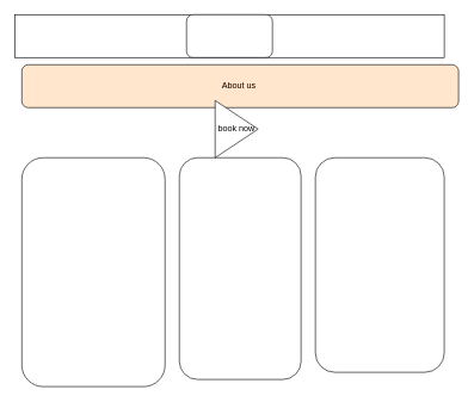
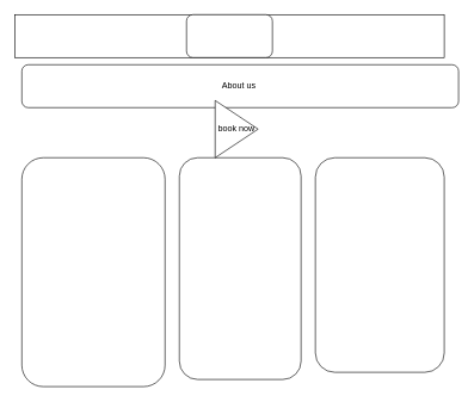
  <mxCell id="0" />
  <mxCell id="1" parent="0" />
  <mxCell id="2" value="" style="rounded=0;whiteSpace=wrap;html=1;" vertex="1" parent="1"><mxGeometry x="20" width="600" height="60" as="geometry" y="20" /></mxCell>
  <mxCell id="3" value="" style="rounded=1;whiteSpace=wrap;html=1;" vertex="1" parent="1"><mxGeometry x="260" width="120" height="60" as="geometry" y="20" /></mxCell>
  <mxCell id="4" value="" style="rounded=1;whiteSpace=wrap;html=1;" vertex="1" parent="1"><mxGeometry x="30" y="220" width="200" height="320" as="geometry" /></mxCell>
  <mxCell id="5" value="" style="rounded=1;whiteSpace=wrap;html=1;" vertex="1" parent="1"><mxGeometry x="250" y="220" width="170" height="310" as="geometry" /></mxCell>
  <mxCell id="6" value="" style="rounded=1;whiteSpace=wrap;html=1;" vertex="1" parent="1"><mxGeometry x="440" y="220" width="180" height="300" as="geometry" /></mxCell>
- <mxCell id="7" value="About us&amp;nbsp;" style="rounded=1;whiteSpace=wrap;html=1;fillColor=#ffe6cc;" vertex="1" parent="1"><mxGeometry x="30" y="90" width="610" height="60" as="geometry" /></mxCell>
+ <mxCell id="7" value="About us&amp;nbsp;" style="rounded=1;whiteSpace=wrap;html=1;" vertex="1" parent="1"><mxGeometry x="30" y="90" width="610" height="60" as="geometry" /></mxCell>
  <mxCell id="8" value="book now" style="triangle;whiteSpace=wrap;html=1;rotation=0;" vertex="1" parent="1"><mxGeometry x="300" y="140" width="60" height="80" as="geometry" /></mxCell>
